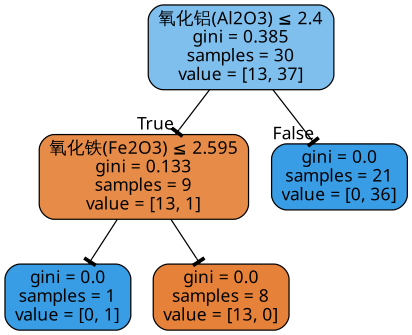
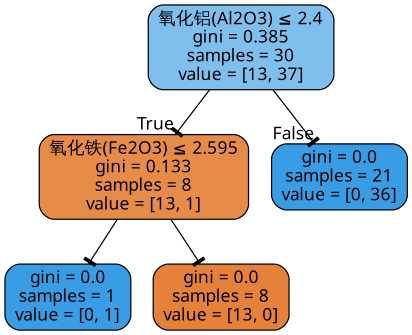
  digraph {
    node [color=black fillcolor="#399de5" fontname=DengXian shape=box style="filled, rounded"]
    edge [fontname=DengXian arrowhead=tee]
    n1 [fillcolor="#7fbfee" label=<氧化铝(Al2O3) &le; 2.4<br/>gini = 0.385<br/>samples = 30<br/>value = [13, 37]>]
-   n2 [fillcolor="#e78b48" label=<氧化铁(Fe2O3) &le; 2.595<br/>gini = 0.133<br/>samples = 9<br/>value = [13, 1]>]
+   n2 [fillcolor="#e78b48" label=<氧化铁(Fe2O3) &le; 2.595<br/>gini = 0.133<br/>samples = 8<br/>value = [13, 1]>]
    n3 [label=<gini = 0.0<br/>samples = 21<br/>value = [0, 36]>]
    n4 [label=<gini = 0.0<br/>samples = 1<br/>value = [0, 1]>]
    n5 [fillcolor="#e58139" label=<gini = 0.0<br/>samples = 8<br/>value = [13, 0]>]
    n1 -> n2 [headlabel=True labelangle=45 labeldistance=2.5]
    n1 -> n3 [headlabel=False labelangle=-45 labeldistance=2.5]
    n2 -> n4
    n2 -> n5
  }
